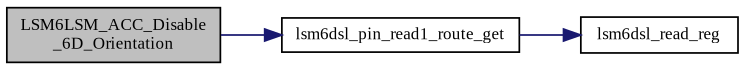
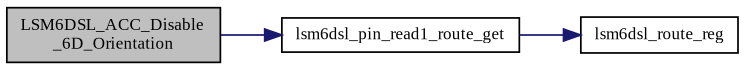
  digraph {
    fontname="Liberation Serif"
    rankdir=LR
    node [color=black fillcolor=white fontname="Liberation Serif" fontsize=10 shape=record style=filled]
    edge [color=midnightblue fontname="Liberation Serif" fontsize=10 labelfontname=Helvetica labelfontsize=10 style=solid]
-   n1 [fillcolor=grey75 fontcolor=black height=0.2 label="LSM6LSM_ACC_Disable\l_6D_Orientation" width=0.4]
+   n1 [fillcolor=grey75 fontcolor=black height=0.2 label="LSM6DSL_ACC_Disable\l_6D_Orientation" width=0.4]
    n2 [height=0.2 label=lsm6dsl_pin_read1_route_get width=0.4]
-   n3 [height=0.2 label=lsm6dsl_read_reg width=0.4]
+   n3 [height=0.2 label=lsm6dsl_route_reg width=0.4]
    n1 -> n2
    n2 -> n3
  }
